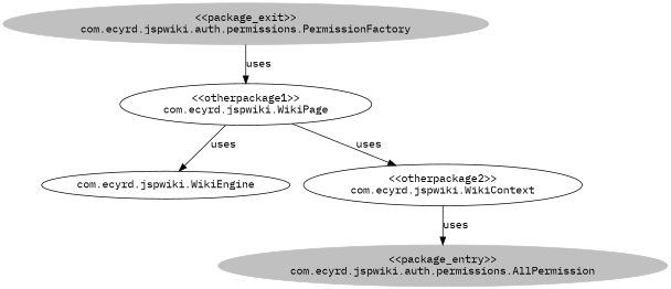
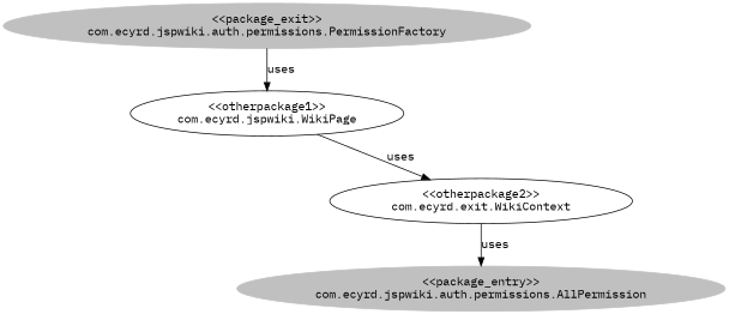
  digraph {
    fontname="IBM Plex Mono"
    node [fontname="IBM Plex Mono"]
    edge [fontname="IBM Plex Mono"]
    n1 [color=grey label="<<package_exit>>\ncom.ecyrd.jspwiki.auth.permissions.PermissionFactory" style=filled]
    n2 [label="<<otherpackage1>>\ncom.ecyrd.jspwiki.WikiPage"]
-   n3 [label="com.ecyrd.jspwiki.WikiEngine"]
-   n4 [label="<<otherpackage2>>\ncom.ecyrd.jspwiki.WikiContext"]
+   n4 [label="<<otherpackage2>>\ncom.ecyrd.exit.WikiContext"]
    n5 [color=grey label="<<package_entry>>\ncom.ecyrd.jspwiki.auth.permissions.AllPermission" style=filled]
    n1 -> n2 [label=uses]
-   n2 -> n3 [label=uses]
    n2 -> n4 [label=uses]
    n4 -> n5 [label=uses]
  }
